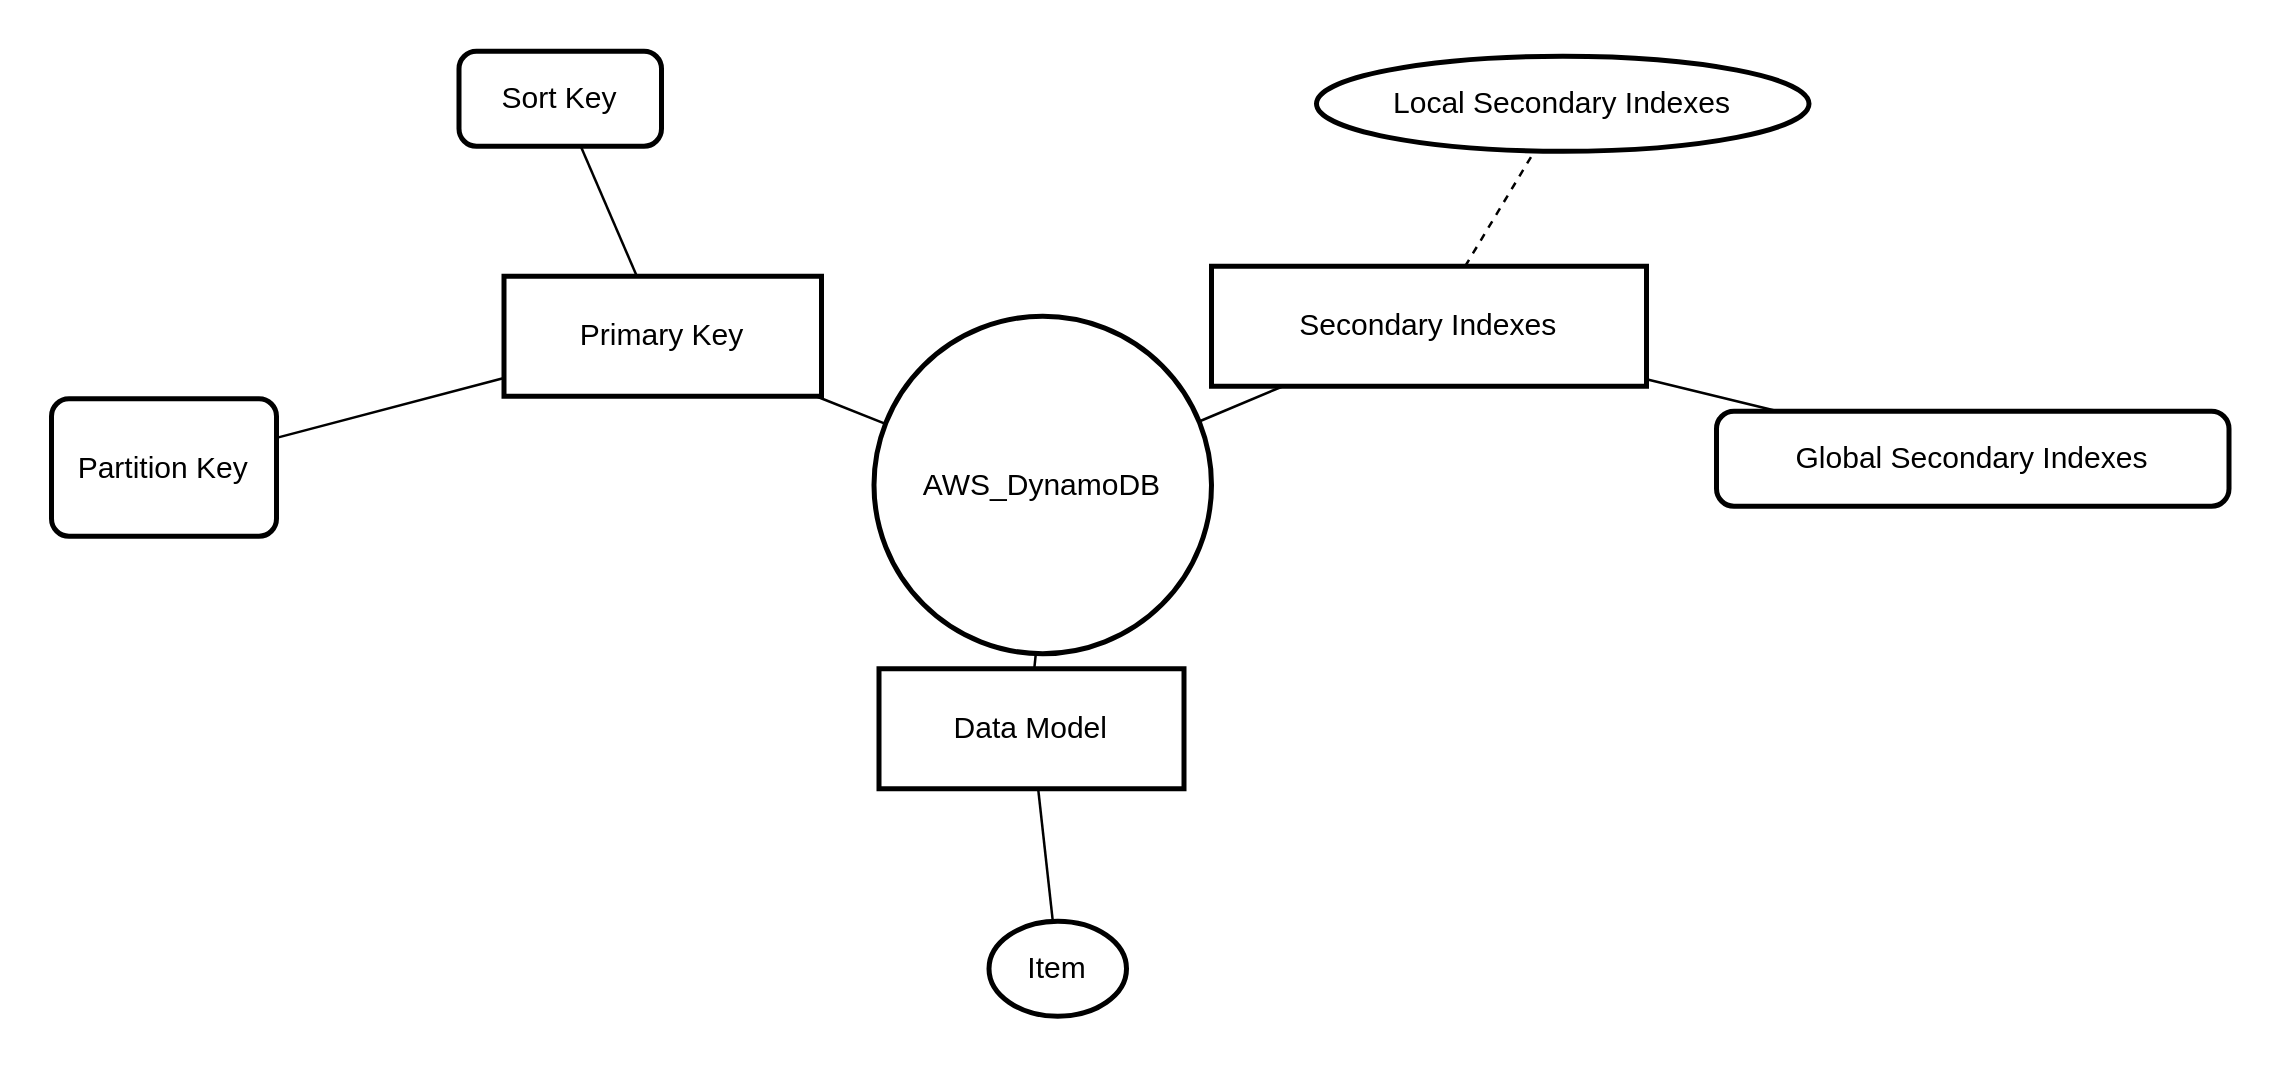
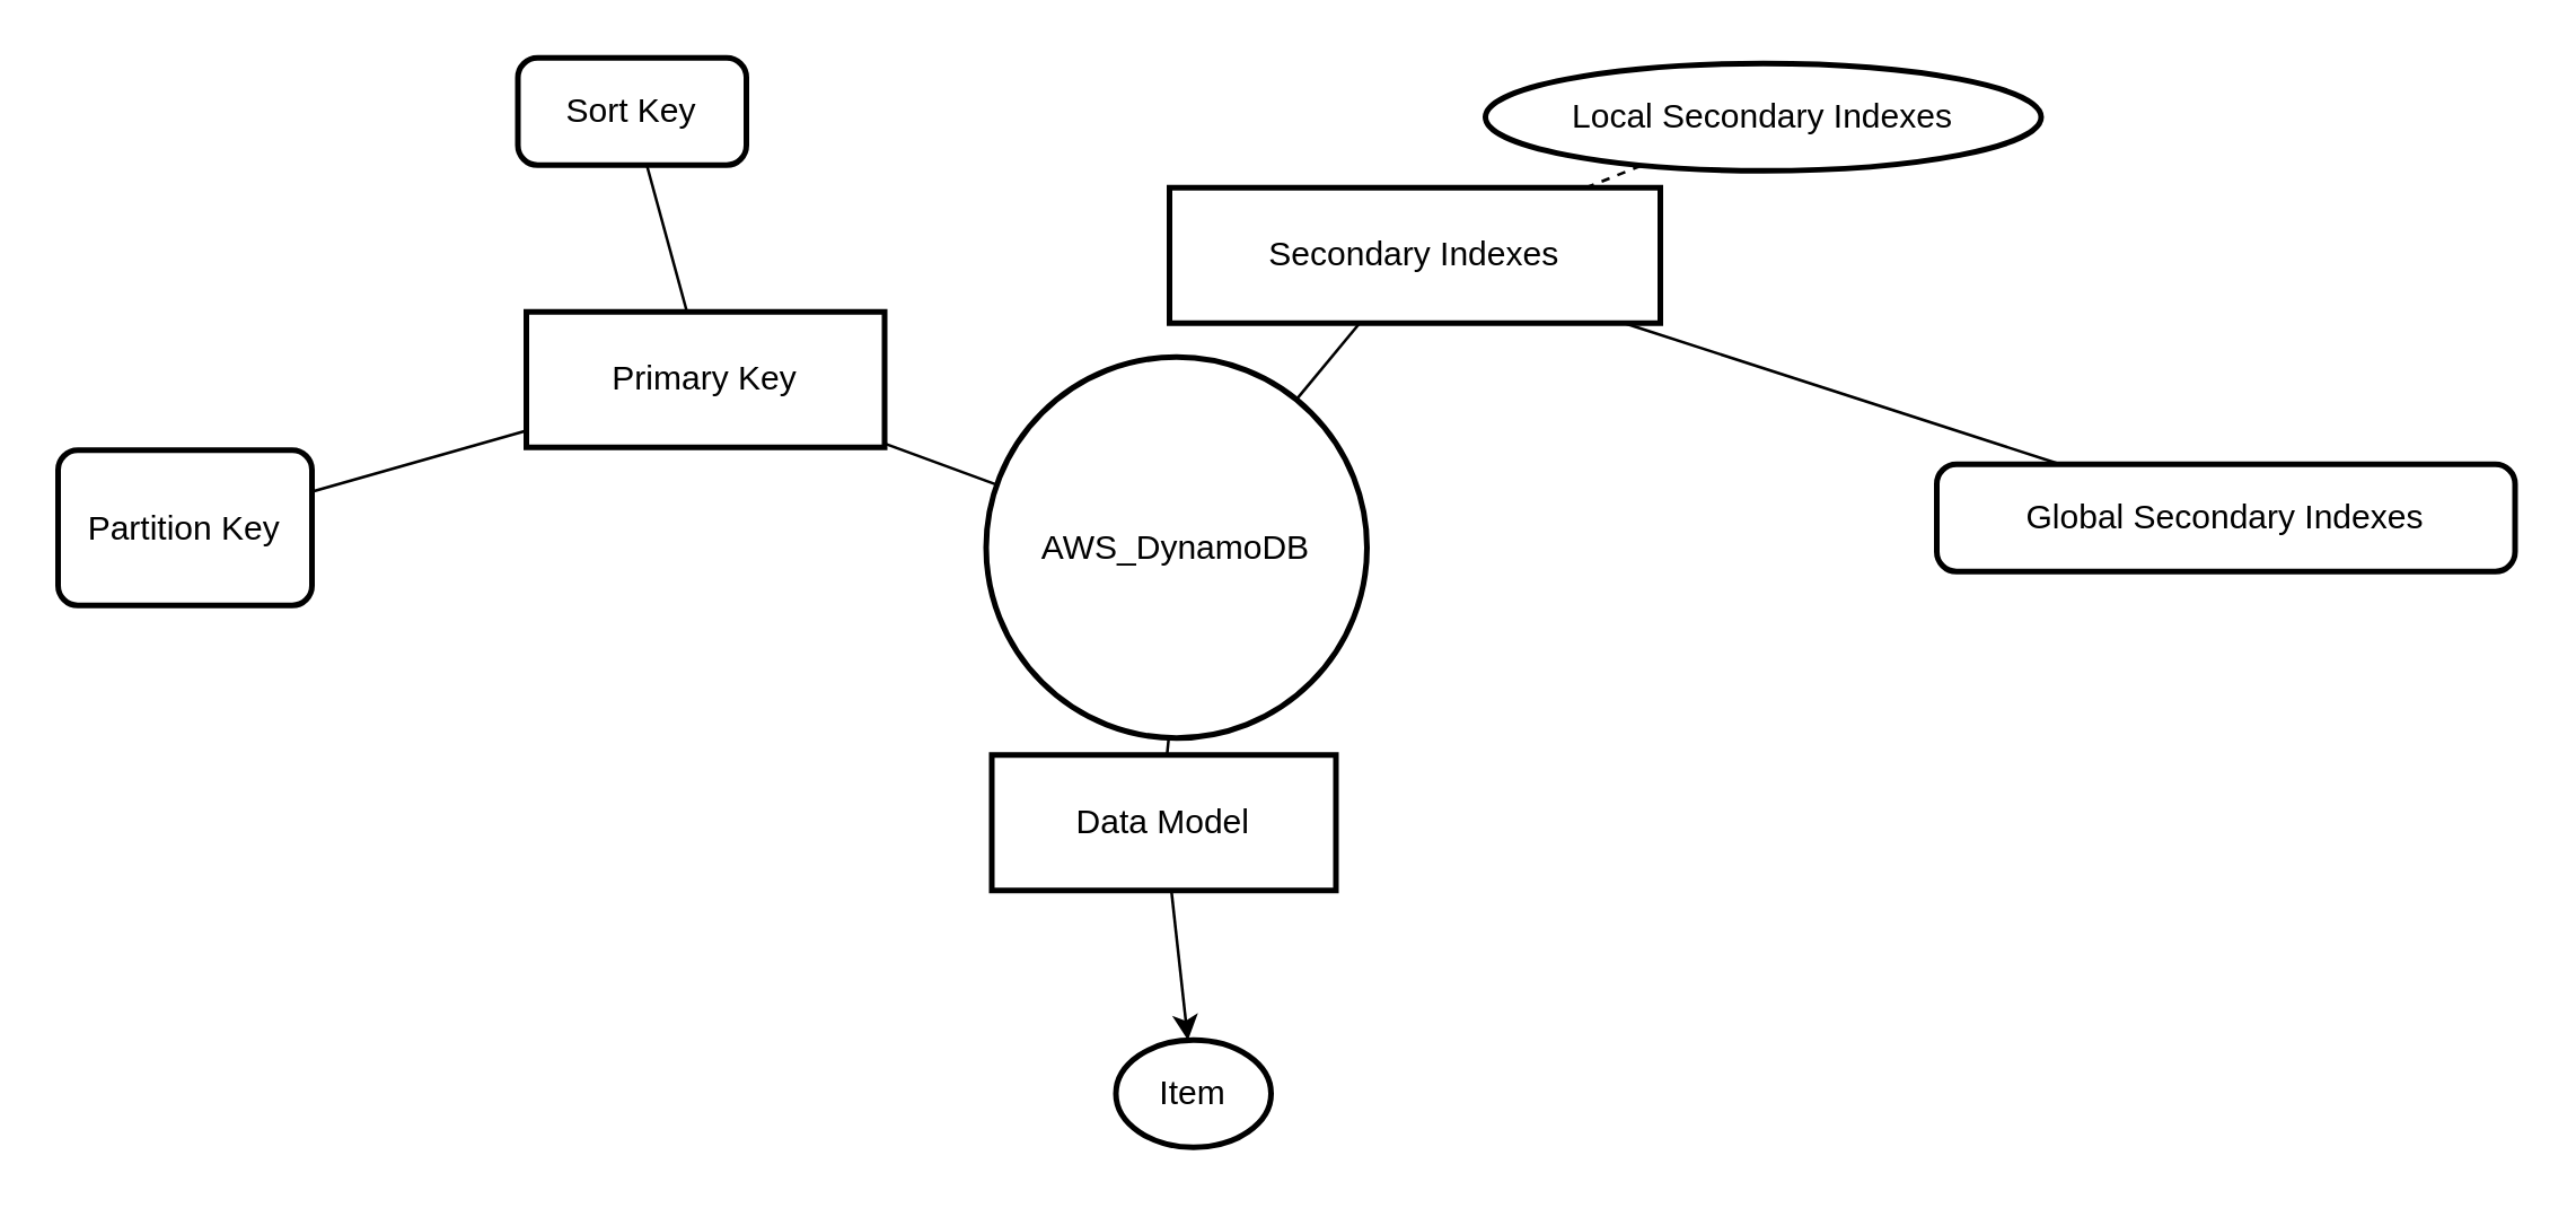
  <mxCell id="0" />
  <mxCell id="1" parent="0" />
  <mxCell id="2" value="AWS_DynamoDB" style="ellipse;aspect=fixed;strokeWidth=2;whiteSpace=wrap;" vertex="1" parent="1"><mxGeometry x="349" y="126" width="135" height="135" as="geometry" /></mxCell>
- <mxCell id="3" value="Primary Key" style="whiteSpace=wrap;strokeWidth=2;" vertex="1" parent="1"><mxGeometry x="201" y="110" width="127" height="48" as="geometry" /></mxCell>
+ <mxCell id="3" value="Primary Key" style="whiteSpace=wrap;strokeWidth=2;" vertex="1" parent="1"><mxGeometry x="186" y="110" width="127" height="48" as="geometry" /></mxCell>
  <mxCell id="4" value="Partition Key" style="rounded=1;absoluteArcSize=1;arcSize=14;whiteSpace=wrap;strokeWidth=2;" vertex="1" parent="1"><mxGeometry x="20" y="159" width="90" height="55" as="geometry" /></mxCell>
  <mxCell id="5" value="Sort Key" style="rounded=1;absoluteArcSize=1;arcSize=14;whiteSpace=wrap;strokeWidth=2;" vertex="1" parent="1"><mxGeometry x="183" y="20" width="81" height="38" as="geometry" /></mxCell>
- <mxCell id="6" value="Secondary Indexes" style="whiteSpace=wrap;strokeWidth=2;" vertex="1" parent="1"><mxGeometry x="484" y="106" width="174" height="48" as="geometry" /></mxCell>
+ <mxCell id="6" value="Secondary Indexes" style="whiteSpace=wrap;strokeWidth=2;" vertex="1" parent="1"><mxGeometry x="414" y="66" width="174" height="48" as="geometry" /></mxCell>
  <mxCell id="7" value="Local Secondary Indexes" style="ellipse;absoluteArcSize=1;arcSize=14;whiteSpace=wrap;strokeWidth=2;" vertex="1" parent="1"><mxGeometry x="526" y="22" width="197" height="38" as="geometry" /></mxCell>
  <mxCell id="8" value="Global Secondary Indexes" style="rounded=1;absoluteArcSize=1;arcSize=14;whiteSpace=wrap;strokeWidth=2;" vertex="1" parent="1"><mxGeometry x="686" y="164" width="205" height="38" as="geometry" /></mxCell>
  <mxCell id="9" value="Data Model" style="whiteSpace=wrap;strokeWidth=2;" vertex="1" parent="1"><mxGeometry x="351" y="267" width="122" height="48" as="geometry" /></mxCell>
  <mxCell id="10" value="Item" style="ellipse;absoluteArcSize=1;arcSize=14;whiteSpace=wrap;strokeWidth=2;" vertex="1" parent="1"><mxGeometry x="395" y="368" width="55" height="38" as="geometry" /></mxCell>
  <mxCell id="11" style="endArrow=none" edge="1" parent="1" source="2" target="3"><mxGeometry relative="1" as="geometry" /></mxCell>
  <mxCell id="12" style="endArrow=none" edge="1" parent="1" source="2" target="6"><mxGeometry relative="1" as="geometry" /></mxCell>
  <mxCell id="13" style="endArrow=none" edge="1" parent="1" source="2" target="9"><mxGeometry relative="1" as="geometry" /></mxCell>
  <mxCell id="14" style="endArrow=none" edge="1" parent="1" source="3" target="4"><mxGeometry relative="1" as="geometry" /></mxCell>
  <mxCell id="15" style="endArrow=none" edge="1" parent="1" source="3" target="5"><mxGeometry relative="1" as="geometry" /></mxCell>
  <mxCell id="16" style="endArrow=none;dashed=1;" edge="1" parent="1" source="6" target="7"><mxGeometry relative="1" as="geometry" /></mxCell>
  <mxCell id="17" style="endArrow=none" edge="1" parent="1" source="6" target="8"><mxGeometry relative="1" as="geometry" /></mxCell>
- <mxCell id="18" style="endArrow=none" edge="1" parent="1" source="9" target="10"><mxGeometry relative="1" as="geometry" /></mxCell>
+ <mxCell id="18" style="endArrow=classic;" edge="1" parent="1" source="9" target="10"><mxGeometry relative="1" as="geometry" /></mxCell>
